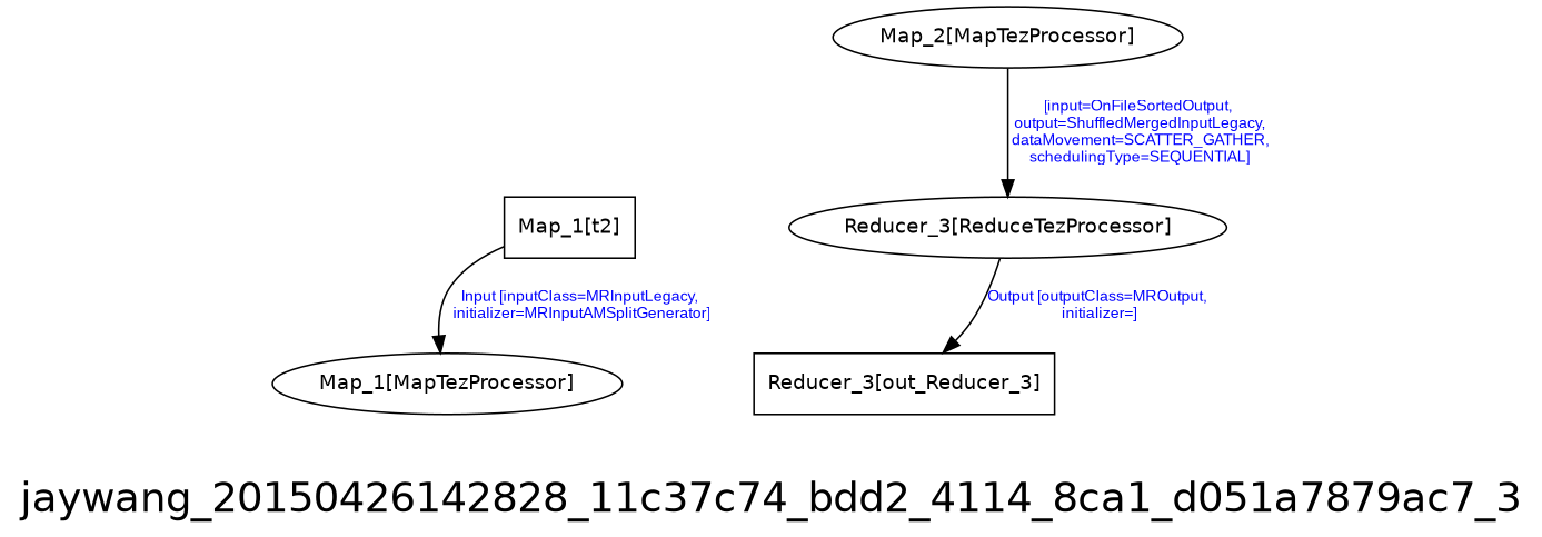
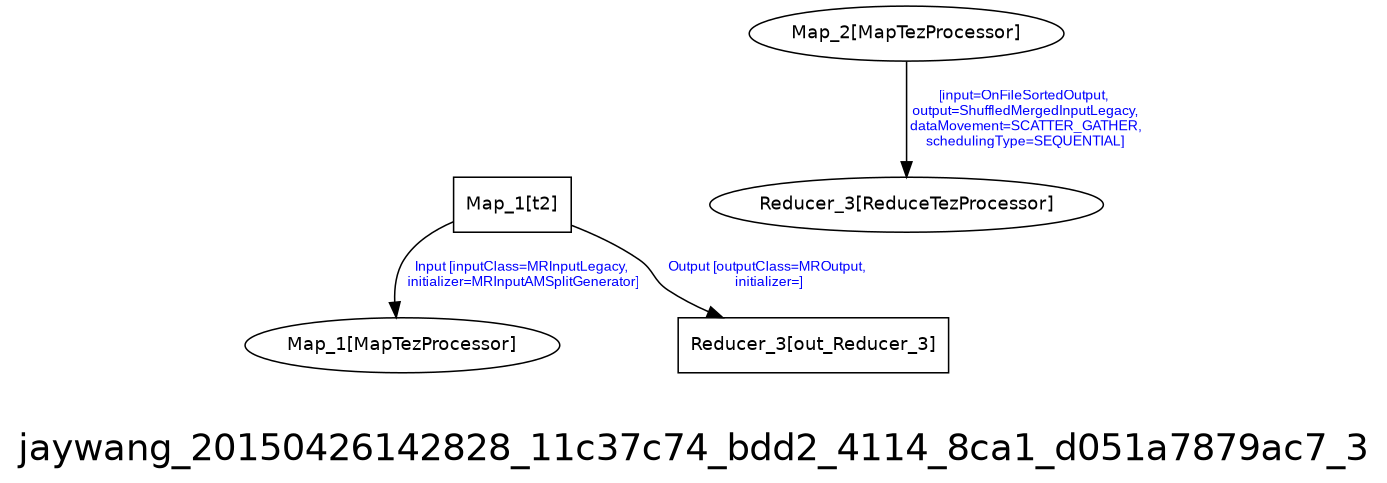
  digraph {
    fontname=Helvetica
    fontsize=24
    label=jaywang_20150426142828_11c37c74_bdd2_4114_8ca1_d051a7879ac7_3
    node [fontname=Helvetica fontsize=12]
    edge [fontcolor=blue fontname=Arial fontsize=9]
    n1 [label="Map_1[MapTezProcessor]"]
    n2 [label="Map_2[MapTezProcessor]"]
    n3 [label="Reducer_3[ReduceTezProcessor]"]
    n4 [label="Reducer_3[out_Reducer_3]" shape=box]
    n5 [label="Map_1[t2]" shape=box]
    n2 -> n3 [label="[input=OnFileSortedOutput,\n output=ShuffledMergedInputLegacy,\n dataMovement=SCATTER_GATHER,\n schedulingType=SEQUENTIAL]"]
-   n3 -> n4 [label="Output [outputClass=MROutput,\n initializer=]"]
+   n5 -> n4 [label="Output [outputClass=MROutput,\n initializer=]"]
    n5 -> n1 [label="Input [inputClass=MRInputLegacy,\n initializer=MRInputAMSplitGenerator]"]
  }
